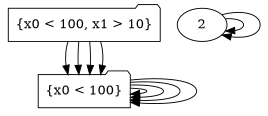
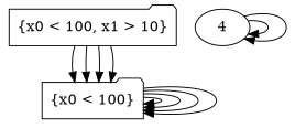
  digraph {
    node [init=0 match=0 shape=folder]
    n1 [init=1 label="{x0 < 100, x1 > 10}"]
    n2 [label="{x0 < 100}"]
-   2 [match=1 shape=ellipse]
+   2 [match=1 shape=ellipse label=4]
    n1 -> n2 [reset="{0}"]
    n1 -> n2 [reset="{0}"]
    n1 -> n2 [reset="{0}"]
    n1 -> n2 [reset="{0}"]
    n2 -> n2 [guard="{x0 < 4}"]
    n2 -> n2 [guard="{x0 < 4}"]
    n2 -> n2 [guard="{x0 < 4}"]
    n2 -> n2 [guard="{x0 < 4}"]
    2 -> 2
    2 -> 2
  }
